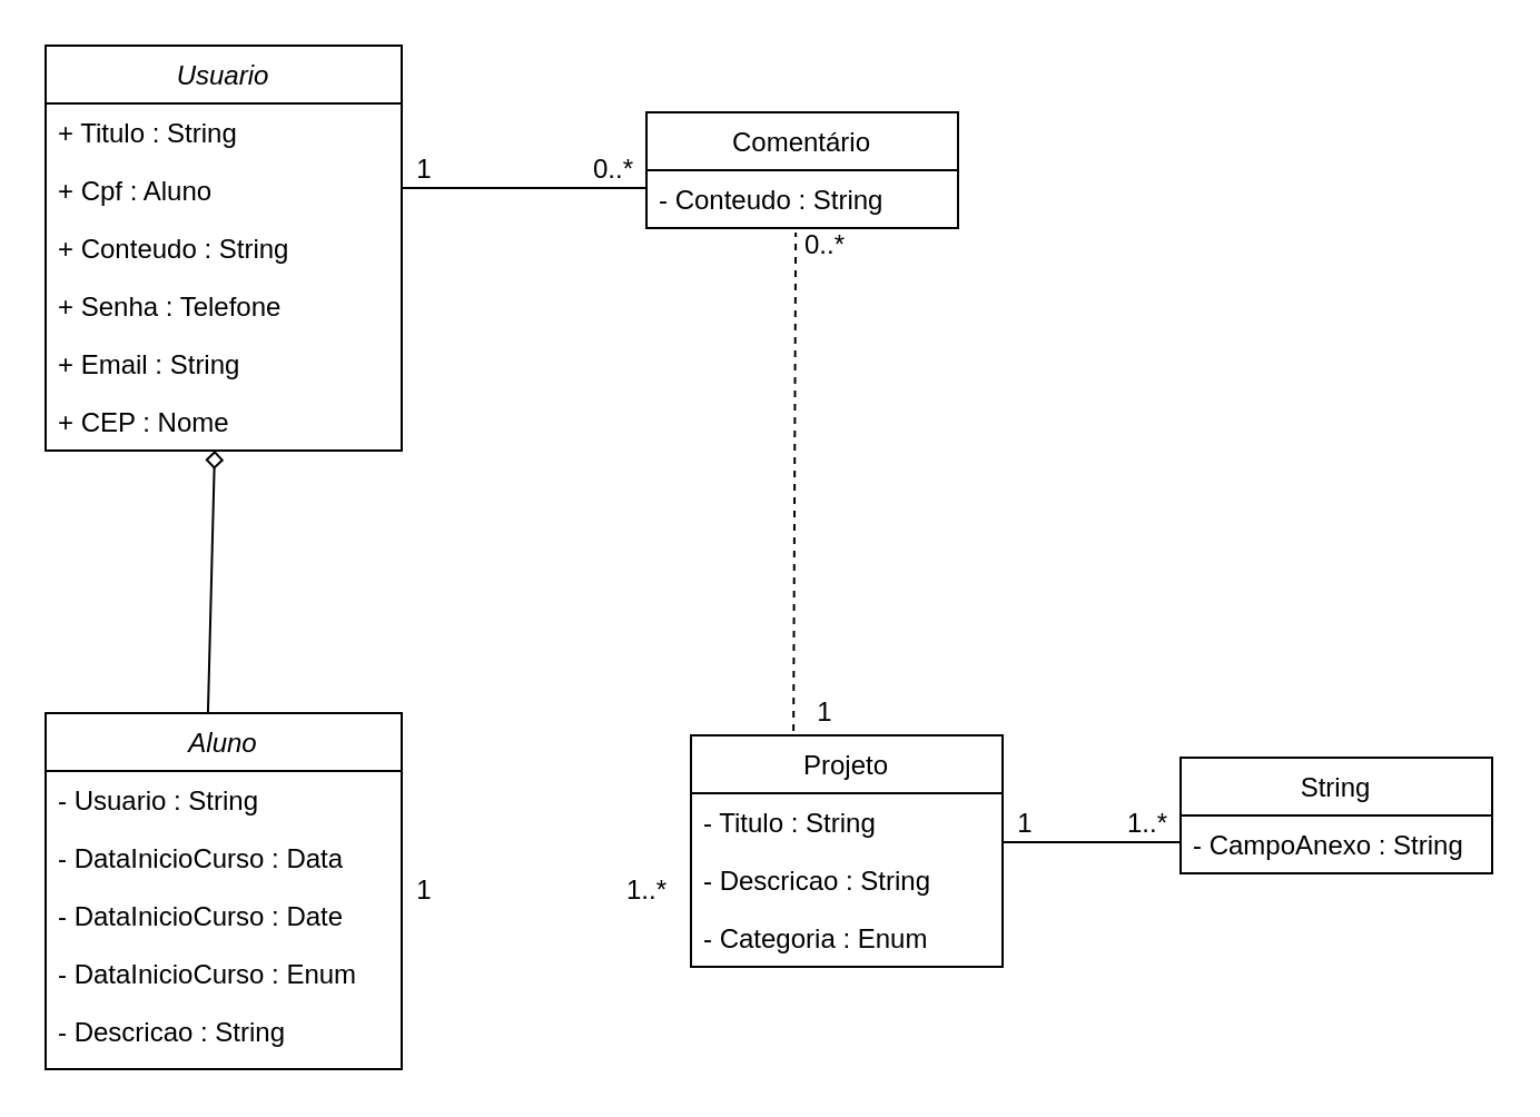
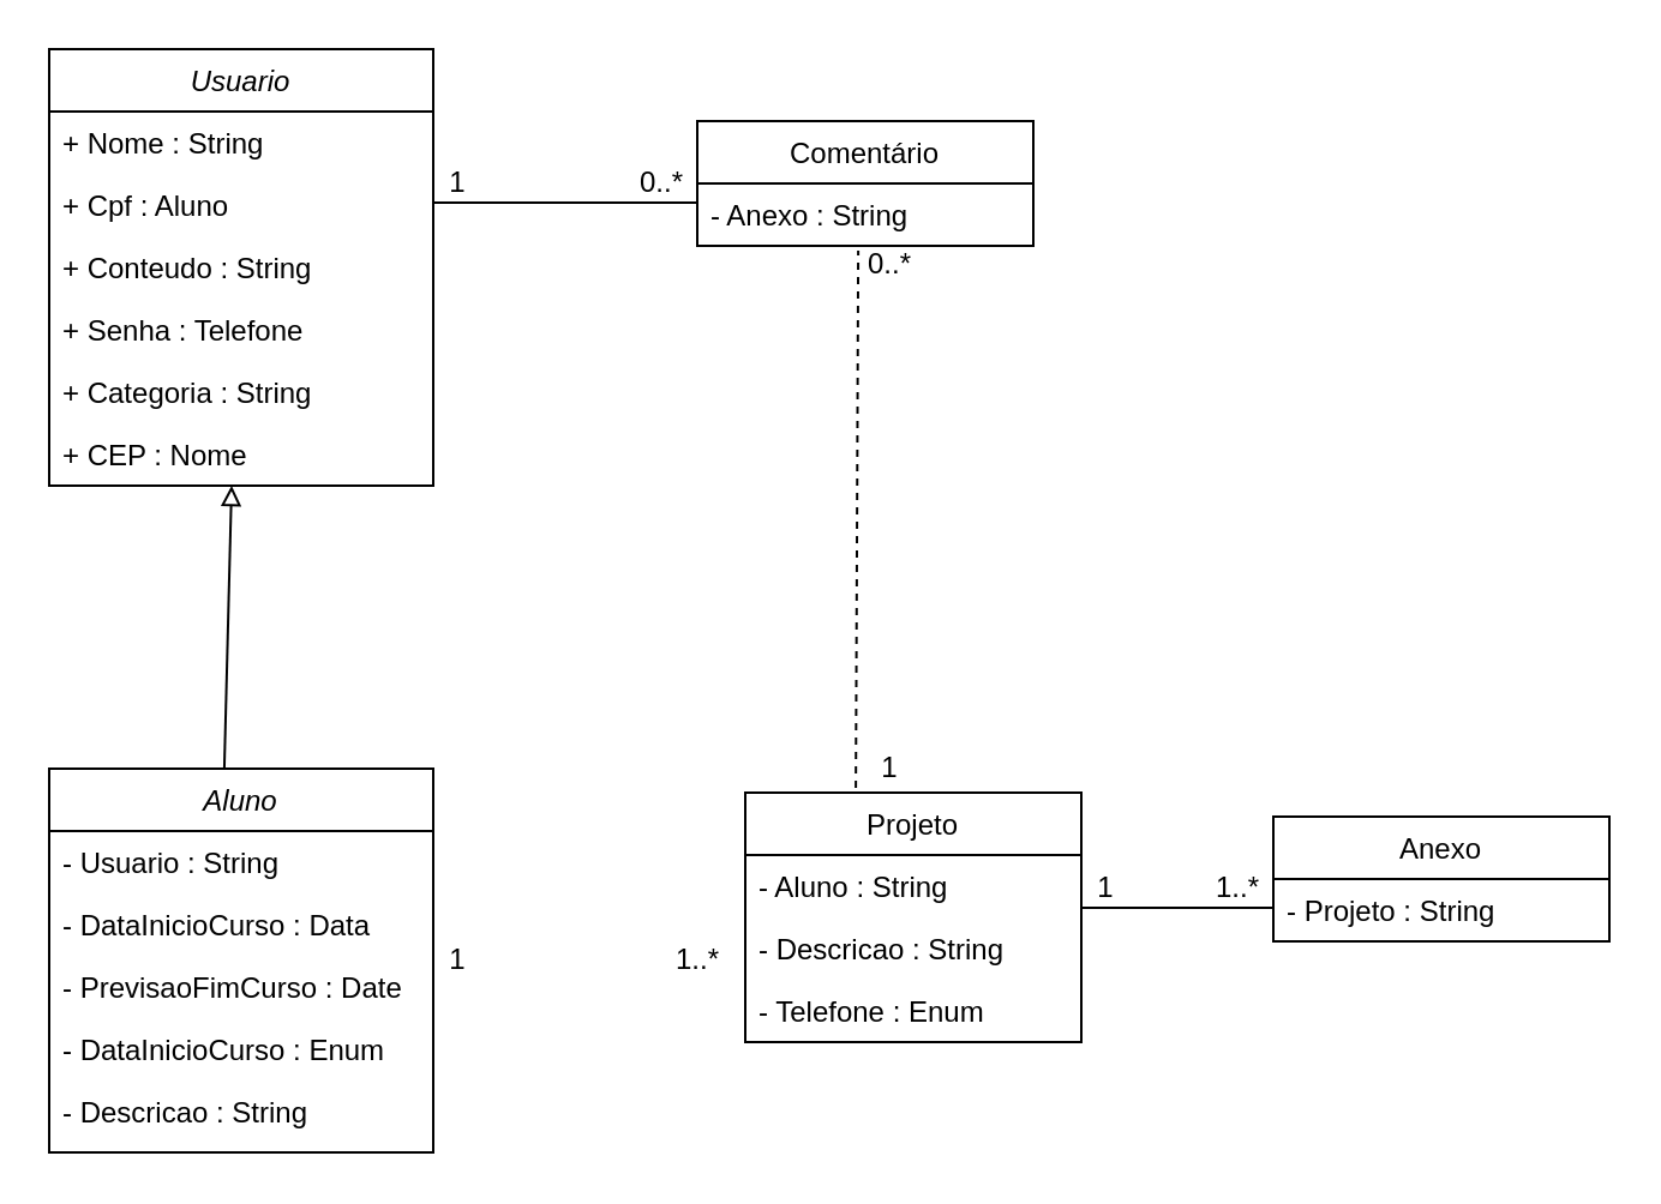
  <mxCell id="0" />
  <mxCell id="1" parent="0" />
  <mxCell id="2" value="Usuario" style="swimlane;fontStyle=2;align=center;verticalAlign=top;childLayout=stackLayout;horizontal=1;startSize=26;horizontalStack=0;resizeParent=1;resizeLast=0;collapsible=1;marginBottom=0;rounded=0;shadow=0;strokeWidth=1;" parent="1" vertex="1"><mxGeometry x="20" y="20" width="160" height="182" as="geometry"><mxRectangle x="230" y="140" width="160" height="26" as="alternateBounds" /></mxGeometry></mxCell>
- <mxCell id="3" value="+ Titulo : String" style="text;align=left;verticalAlign=top;spacingLeft=4;spacingRight=4;overflow=hidden;rotatable=0;points=[[0,0.5],[1,0.5]];portConstraint=eastwest;" parent="2" vertex="1"><mxGeometry y="26" width="160" height="26" as="geometry" /></mxCell>
+ <mxCell id="3" value="+ Nome : String" style="text;align=left;verticalAlign=top;spacingLeft=4;spacingRight=4;overflow=hidden;rotatable=0;points=[[0,0.5],[1,0.5]];portConstraint=eastwest;" parent="2" vertex="1"><mxGeometry y="26" width="160" height="26" as="geometry" /></mxCell>
  <mxCell id="4" value="+ Cpf : Aluno" style="text;align=left;verticalAlign=top;spacingLeft=4;spacingRight=4;overflow=hidden;rotatable=0;points=[[0,0.5],[1,0.5]];portConstraint=eastwest;rounded=0;shadow=0;html=0;" parent="2" vertex="1"><mxGeometry y="52" width="160" height="26" as="geometry" /></mxCell>
  <mxCell id="5" value="+ Conteudo : String" style="text;align=left;verticalAlign=top;spacingLeft=4;spacingRight=4;overflow=hidden;rotatable=0;points=[[0,0.5],[1,0.5]];portConstraint=eastwest;rounded=0;shadow=0;html=0;" parent="2" vertex="1"><mxGeometry y="78" width="160" height="26" as="geometry" /></mxCell>
  <mxCell id="6" value="+ Senha : Telefone" style="text;align=left;verticalAlign=top;spacingLeft=4;spacingRight=4;overflow=hidden;rotatable=0;points=[[0,0.5],[1,0.5]];portConstraint=eastwest;rounded=0;shadow=0;html=0;" vertex="1" parent="2"><mxGeometry y="104" width="160" height="26" as="geometry" /></mxCell>
- <mxCell id="7" value="+ Email : String" style="text;align=left;verticalAlign=top;spacingLeft=4;spacingRight=4;overflow=hidden;rotatable=0;points=[[0,0.5],[1,0.5]];portConstraint=eastwest;rounded=0;shadow=0;html=0;" vertex="1" parent="2"><mxGeometry y="130" width="160" height="26" as="geometry" /></mxCell>
+ <mxCell id="7" value="+ Categoria : String" style="text;align=left;verticalAlign=top;spacingLeft=4;spacingRight=4;overflow=hidden;rotatable=0;points=[[0,0.5],[1,0.5]];portConstraint=eastwest;rounded=0;shadow=0;html=0;" vertex="1" parent="2"><mxGeometry y="130" width="160" height="26" as="geometry" /></mxCell>
  <mxCell id="8" value="+ CEP : Nome" style="text;align=left;verticalAlign=top;spacingLeft=4;spacingRight=4;overflow=hidden;rotatable=0;points=[[0,0.5],[1,0.5]];portConstraint=eastwest;rounded=0;shadow=0;html=0;" vertex="1" parent="2"><mxGeometry y="156" width="160" height="26" as="geometry" /></mxCell>
  <mxCell id="9" value="Comentário" style="swimlane;fontStyle=0;childLayout=stackLayout;horizontal=1;startSize=26;fillColor=none;horizontalStack=0;resizeParent=1;resizeParentMax=0;resizeLast=0;collapsible=1;marginBottom=0;" vertex="1" parent="1"><mxGeometry x="290" y="50" width="140" height="52" as="geometry" /></mxCell>
- <mxCell id="10" value="- Conteudo : String" style="text;strokeColor=none;fillColor=none;align=left;verticalAlign=top;spacingLeft=4;spacingRight=4;overflow=hidden;rotatable=0;points=[[0,0.5],[1,0.5]];portConstraint=eastwest;" vertex="1" parent="9"><mxGeometry y="26" width="140" height="26" as="geometry" /></mxCell>
+ <mxCell id="10" value="- Anexo : String" style="text;strokeColor=none;fillColor=none;align=left;verticalAlign=top;spacingLeft=4;spacingRight=4;overflow=hidden;rotatable=0;points=[[0,0.5],[1,0.5]];portConstraint=eastwest;" vertex="1" parent="9"><mxGeometry y="26" width="140" height="26" as="geometry" /></mxCell>
  <mxCell id="11" value="" style="line;strokeWidth=1;fillColor=none;align=left;verticalAlign=middle;spacingTop=-1;spacingLeft=3;spacingRight=3;rotatable=0;labelPosition=right;points=[];portConstraint=eastwest;" vertex="1" parent="1"><mxGeometry x="180" y="80" width="110" height="8" as="geometry" /></mxCell>
  <mxCell id="12" value="1" style="text;html=1;align=center;verticalAlign=middle;resizable=0;points=[];autosize=1;strokeColor=none;fillColor=none;" vertex="1" parent="1"><mxGeometry x="180" y="66" width="20" height="20" as="geometry" /></mxCell>
  <mxCell id="13" value="0..*" style="text;html=1;align=center;verticalAlign=middle;resizable=0;points=[];autosize=1;strokeColor=none;fillColor=none;" vertex="1" parent="1"><mxGeometry x="260" y="66" width="30" height="20" as="geometry" /></mxCell>
  <mxCell id="14" value="Projeto" style="swimlane;fontStyle=0;childLayout=stackLayout;horizontal=1;startSize=26;fillColor=none;horizontalStack=0;resizeParent=1;resizeParentMax=0;resizeLast=0;collapsible=1;marginBottom=0;" vertex="1" parent="1"><mxGeometry x="310" y="330" width="140" height="104" as="geometry" /></mxCell>
- <mxCell id="15" value="- Titulo : String" style="text;strokeColor=none;fillColor=none;align=left;verticalAlign=top;spacingLeft=4;spacingRight=4;overflow=hidden;rotatable=0;points=[[0,0.5],[1,0.5]];portConstraint=eastwest;" vertex="1" parent="14"><mxGeometry y="26" width="140" height="26" as="geometry" /></mxCell>
+ <mxCell id="15" value="- Aluno : String" style="text;strokeColor=none;fillColor=none;align=left;verticalAlign=top;spacingLeft=4;spacingRight=4;overflow=hidden;rotatable=0;points=[[0,0.5],[1,0.5]];portConstraint=eastwest;" vertex="1" parent="14"><mxGeometry y="26" width="140" height="26" as="geometry" /></mxCell>
  <mxCell id="16" value="- Descricao : String" style="text;strokeColor=none;fillColor=none;align=left;verticalAlign=top;spacingLeft=4;spacingRight=4;overflow=hidden;rotatable=0;points=[[0,0.5],[1,0.5]];portConstraint=eastwest;" vertex="1" parent="14"><mxGeometry y="52" width="140" height="26" as="geometry" /></mxCell>
- <mxCell id="17" value="- Categoria : Enum" style="text;strokeColor=none;fillColor=none;align=left;verticalAlign=top;spacingLeft=4;spacingRight=4;overflow=hidden;rotatable=0;points=[[0,0.5],[1,0.5]];portConstraint=eastwest;" vertex="1" parent="14"><mxGeometry y="78" width="140" height="26" as="geometry" /></mxCell>
- <mxCell id="18" value="String" style="swimlane;fontStyle=0;childLayout=stackLayout;horizontal=1;startSize=26;fillColor=none;horizontalStack=0;resizeParent=1;resizeParentMax=0;resizeLast=0;collapsible=1;marginBottom=0;" vertex="1" parent="1"><mxGeometry x="530" y="340" width="140" height="52" as="geometry" /></mxCell>
- <mxCell id="19" value="- CampoAnexo : String" style="text;strokeColor=none;fillColor=none;align=left;verticalAlign=top;spacingLeft=4;spacingRight=4;overflow=hidden;rotatable=0;points=[[0,0.5],[1,0.5]];portConstraint=eastwest;" vertex="1" parent="18"><mxGeometry y="26" width="140" height="26" as="geometry" /></mxCell>
+ <mxCell id="17" value="- Telefone : Enum" style="text;strokeColor=none;fillColor=none;align=left;verticalAlign=top;spacingLeft=4;spacingRight=4;overflow=hidden;rotatable=0;points=[[0,0.5],[1,0.5]];portConstraint=eastwest;" vertex="1" parent="14"><mxGeometry y="78" width="140" height="26" as="geometry" /></mxCell>
+ <mxCell id="18" value="Anexo" style="swimlane;fontStyle=0;childLayout=stackLayout;horizontal=1;startSize=26;fillColor=none;horizontalStack=0;resizeParent=1;resizeParentMax=0;resizeLast=0;collapsible=1;marginBottom=0;" vertex="1" parent="1"><mxGeometry x="530" y="340" width="140" height="52" as="geometry" /></mxCell>
+ <mxCell id="19" value="- Projeto : String" style="text;strokeColor=none;fillColor=none;align=left;verticalAlign=top;spacingLeft=4;spacingRight=4;overflow=hidden;rotatable=0;points=[[0,0.5],[1,0.5]];portConstraint=eastwest;" vertex="1" parent="18"><mxGeometry y="26" width="140" height="26" as="geometry" /></mxCell>
  <mxCell id="20" value="" style="line;strokeWidth=1;fillColor=none;align=left;verticalAlign=middle;spacingTop=-1;spacingLeft=3;spacingRight=3;rotatable=0;labelPosition=right;points=[];portConstraint=eastwest;" vertex="1" parent="1"><mxGeometry x="450" y="374" width="80" height="8" as="geometry" /></mxCell>
  <mxCell id="21" value="1" style="text;html=1;align=center;verticalAlign=middle;resizable=0;points=[];autosize=1;strokeColor=none;fillColor=none;" vertex="1" parent="1"><mxGeometry x="450" y="360" width="20" height="20" as="geometry" /></mxCell>
  <mxCell id="22" value="1..*" style="text;html=1;align=center;verticalAlign=middle;resizable=0;points=[];autosize=1;strokeColor=none;fillColor=none;" vertex="1" parent="1"><mxGeometry x="500" y="360" width="30" height="20" as="geometry" /></mxCell>
  <mxCell id="23" value="" style="endArrow=none;html=1;rounded=0;entryX=0.479;entryY=1.077;entryDx=0;entryDy=0;entryPerimeter=0;exitX=0.329;exitY=-0.019;exitDx=0;exitDy=0;exitPerimeter=0;dashed=1;" edge="1" parent="1" source="14" target="10"><mxGeometry width="50" height="50" relative="1" as="geometry"><mxPoint x="250" y="390" as="sourcePoint" /><mxPoint x="300" y="340" as="targetPoint" /></mxGeometry></mxCell>
  <mxCell id="24" value="1" style="text;html=1;align=center;verticalAlign=middle;resizable=0;points=[];autosize=1;strokeColor=none;fillColor=none;" vertex="1" parent="1"><mxGeometry x="360" y="310" width="20" height="20" as="geometry" /></mxCell>
  <mxCell id="25" value="0..*" style="text;html=1;align=center;verticalAlign=middle;resizable=0;points=[];autosize=1;strokeColor=none;fillColor=none;" vertex="1" parent="1"><mxGeometry x="355" y="100" width="30" height="20" as="geometry" /></mxCell>
  <mxCell id="26" value="Aluno" style="swimlane;fontStyle=2;align=center;verticalAlign=top;childLayout=stackLayout;horizontal=1;startSize=26;horizontalStack=0;resizeParent=1;resizeLast=0;collapsible=1;marginBottom=0;rounded=0;shadow=0;strokeWidth=1;" vertex="1" parent="1"><mxGeometry x="20" y="320" width="160" height="160" as="geometry"><mxRectangle x="230" y="140" width="160" height="26" as="alternateBounds" /></mxGeometry></mxCell>
  <mxCell id="27" value="- Usuario : String" style="text;align=left;verticalAlign=top;spacingLeft=4;spacingRight=4;overflow=hidden;rotatable=0;points=[[0,0.5],[1,0.5]];portConstraint=eastwest;" vertex="1" parent="26"><mxGeometry y="26" width="160" height="26" as="geometry" /></mxCell>
  <mxCell id="28" value="- DataInicioCurso : Data" style="text;align=left;verticalAlign=top;spacingLeft=4;spacingRight=4;overflow=hidden;rotatable=0;points=[[0,0.5],[1,0.5]];portConstraint=eastwest;rounded=0;shadow=0;html=0;" vertex="1" parent="26"><mxGeometry y="52" width="160" height="26" as="geometry" /></mxCell>
- <mxCell id="29" value="- DataInicioCurso : Date" style="text;align=left;verticalAlign=top;spacingLeft=4;spacingRight=4;overflow=hidden;rotatable=0;points=[[0,0.5],[1,0.5]];portConstraint=eastwest;rounded=0;shadow=0;html=0;" vertex="1" parent="26"><mxGeometry y="78" width="160" height="26" as="geometry" /></mxCell>
+ <mxCell id="29" value="- PrevisaoFimCurso : Date" style="text;align=left;verticalAlign=top;spacingLeft=4;spacingRight=4;overflow=hidden;rotatable=0;points=[[0,0.5],[1,0.5]];portConstraint=eastwest;rounded=0;shadow=0;html=0;" vertex="1" parent="26"><mxGeometry y="78" width="160" height="26" as="geometry" /></mxCell>
  <mxCell id="30" value="- DataInicioCurso : Enum" style="text;align=left;verticalAlign=top;spacingLeft=4;spacingRight=4;overflow=hidden;rotatable=0;points=[[0,0.5],[1,0.5]];portConstraint=eastwest;rounded=0;shadow=0;html=0;" vertex="1" parent="26"><mxGeometry y="104" width="160" height="26" as="geometry" /></mxCell>
  <mxCell id="31" value="- Descricao : String" style="text;align=left;verticalAlign=top;spacingLeft=4;spacingRight=4;overflow=hidden;rotatable=0;points=[[0,0.5],[1,0.5]];portConstraint=eastwest;rounded=0;shadow=0;html=0;" vertex="1" parent="26"><mxGeometry y="130" width="160" height="26" as="geometry" /></mxCell>
- <mxCell id="32" value="" style="endArrow=diamond;html=1;rounded=0;exitX=0.456;exitY=0;exitDx=0;exitDy=0;exitPerimeter=0;entryX=0.475;entryY=1;entryDx=0;entryDy=0;entryPerimeter=0;startArrow=none;startFill=0;endFill=0;" edge="1" parent="1" source="26" target="8"><mxGeometry width="50" height="50" relative="1" as="geometry"><mxPoint x="220" y="310" as="sourcePoint" /><mxPoint x="270" y="260" as="targetPoint" /></mxGeometry></mxCell>
+ <mxCell id="32" value="" style="endArrow=block;html=1;rounded=0;exitX=0.456;exitY=0;exitDx=0;exitDy=0;exitPerimeter=0;entryX=0.475;entryY=1;entryDx=0;entryDy=0;entryPerimeter=0;startArrow=none;startFill=0;endFill=0;" edge="1" parent="1" source="26" target="8"><mxGeometry width="50" height="50" relative="1" as="geometry"><mxPoint x="220" y="310" as="sourcePoint" /><mxPoint x="270" y="260" as="targetPoint" /></mxGeometry></mxCell>
  <mxCell id="33" value="1..*" style="text;html=1;align=center;verticalAlign=middle;resizable=0;points=[];autosize=1;strokeColor=none;fillColor=none;" vertex="1" parent="1"><mxGeometry x="275" y="390" width="30" height="20" as="geometry" /></mxCell>
  <mxCell id="34" value="1" style="text;html=1;align=center;verticalAlign=middle;resizable=0;points=[];autosize=1;strokeColor=none;fillColor=none;" vertex="1" parent="1"><mxGeometry x="180" y="390" width="20" height="20" as="geometry" /></mxCell>
